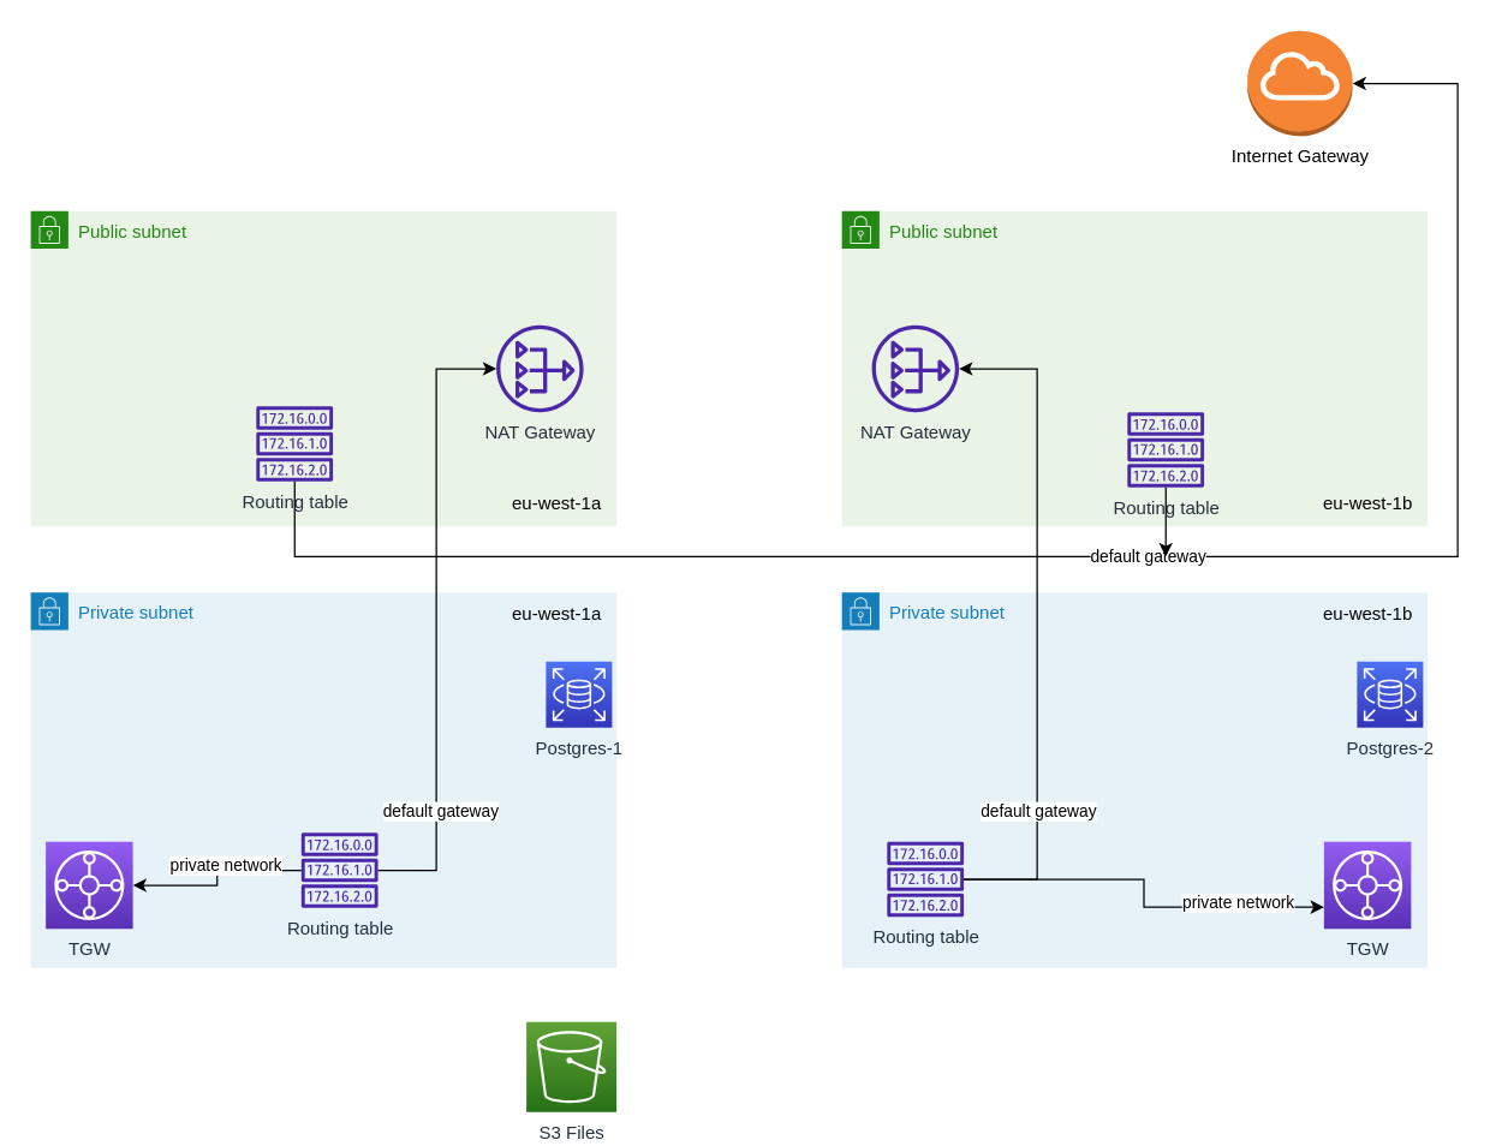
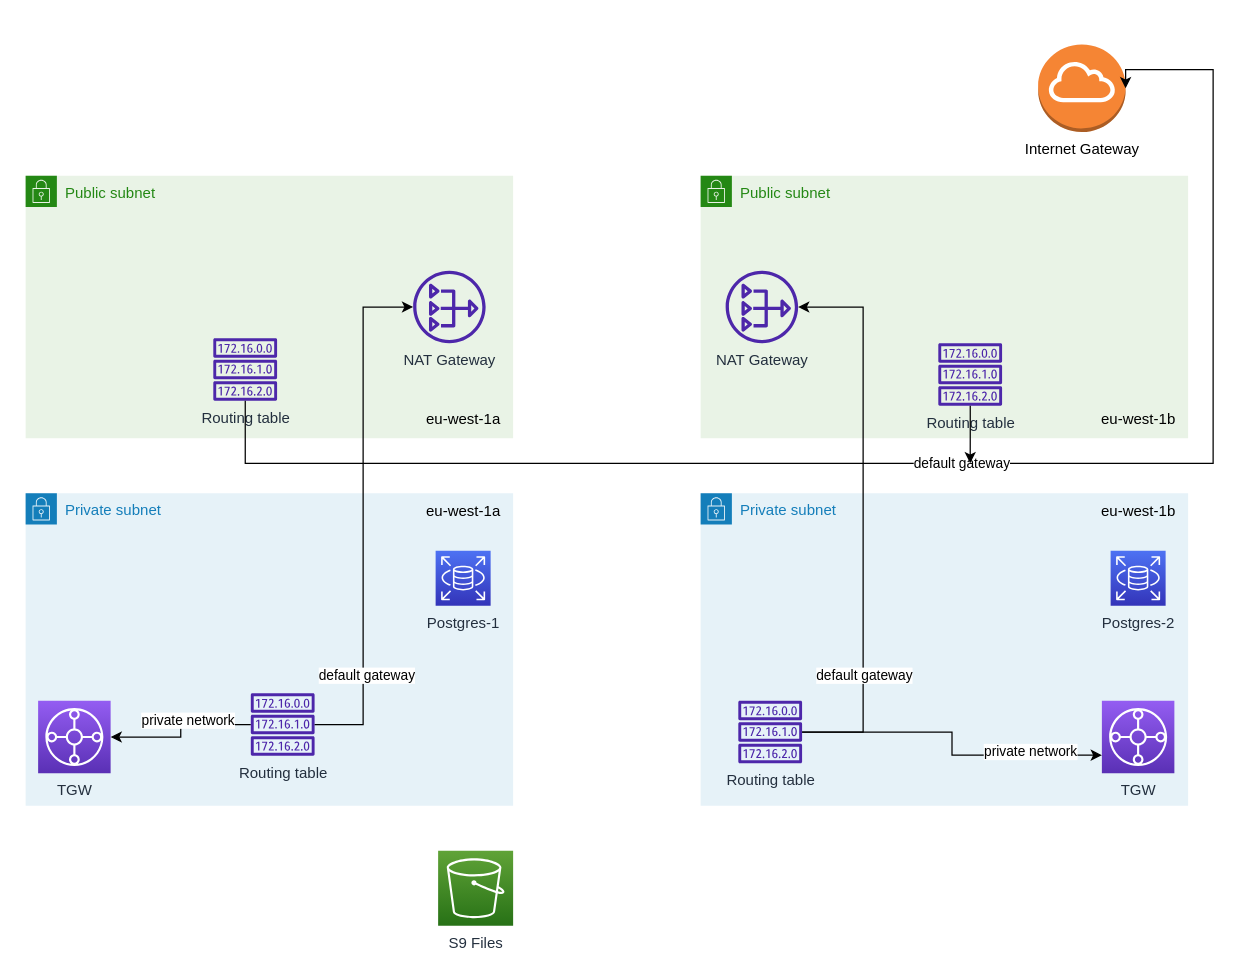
  <mxCell id="0" />
  <mxCell id="1" parent="0" />
  <mxCell id="2" value="Public subnet" style="points=[[0,0],[0.25,0],[0.5,0],[0.75,0],[1,0],[1,0.25],[1,0.5],[1,0.75],[1,1],[0.75,1],[0.5,1],[0.25,1],[0,1],[0,0.75],[0,0.5],[0,0.25]];outlineConnect=0;gradientColor=none;html=1;whiteSpace=wrap;fontSize=12;fontStyle=0;container=1;pointerEvents=0;collapsible=0;recursiveResize=0;shape=mxgraph.aws4.group;grIcon=mxgraph.aws4.group_security_group;grStroke=0;strokeColor=#248814;fillColor=#E9F3E6;verticalAlign=top;align=left;spacingLeft=30;fontColor=#248814;dashed=0;" parent="1" vertex="1"><mxGeometry x="560" y="140" width="390" height="210" as="geometry" /></mxCell>
  <mxCell id="3" value="eu-west-1b" style="text;html=1;align=center;verticalAlign=middle;resizable=0;points=[];autosize=1;strokeColor=none;fillColor=none;" parent="2" vertex="1"><mxGeometry x="310" y="180" width="80" height="30" as="geometry" /></mxCell>
  <mxCell id="4" value="NAT Gateway" style="sketch=0;outlineConnect=0;fontColor=#232F3E;gradientColor=none;fillColor=#4D27AA;strokeColor=none;dashed=0;verticalLabelPosition=bottom;verticalAlign=top;align=center;html=1;fontSize=12;fontStyle=0;aspect=fixed;pointerEvents=1;shape=mxgraph.aws4.nat_gateway;" parent="2" vertex="1"><mxGeometry x="20" y="76" width="58" height="58" as="geometry" /></mxCell>
  <mxCell id="5" value="Routing table" style="sketch=0;outlineConnect=0;fontColor=#232F3E;gradientColor=none;fillColor=#4D27AA;strokeColor=none;dashed=0;verticalLabelPosition=bottom;verticalAlign=top;align=center;html=1;fontSize=12;fontStyle=0;aspect=fixed;pointerEvents=1;shape=mxgraph.aws4.route_table;" parent="2" vertex="1"><mxGeometry x="190" y="134" width="51.32" height="50" as="geometry" /></mxCell>
  <mxCell id="6" value="Public subnet" style="points=[[0,0],[0.25,0],[0.5,0],[0.75,0],[1,0],[1,0.25],[1,0.5],[1,0.75],[1,1],[0.75,1],[0.5,1],[0.25,1],[0,1],[0,0.75],[0,0.5],[0,0.25]];outlineConnect=0;gradientColor=none;html=1;whiteSpace=wrap;fontSize=12;fontStyle=0;container=1;pointerEvents=0;collapsible=0;recursiveResize=0;shape=mxgraph.aws4.group;grIcon=mxgraph.aws4.group_security_group;grStroke=0;strokeColor=#248814;fillColor=#E9F3E6;verticalAlign=top;align=left;spacingLeft=30;fontColor=#248814;dashed=0;" parent="1" vertex="1"><mxGeometry x="20" y="140" width="390" height="210" as="geometry" /></mxCell>
  <mxCell id="7" value="eu-west-1a" style="text;html=1;align=center;verticalAlign=middle;resizable=0;points=[];autosize=1;strokeColor=none;fillColor=none;" parent="6" vertex="1"><mxGeometry x="310" y="180" width="80" height="30" as="geometry" /></mxCell>
  <mxCell id="8" value="NAT Gateway" style="sketch=0;outlineConnect=0;fontColor=#232F3E;gradientColor=none;fillColor=#4D27AA;strokeColor=none;dashed=0;verticalLabelPosition=bottom;verticalAlign=top;align=center;html=1;fontSize=12;fontStyle=0;aspect=fixed;pointerEvents=1;shape=mxgraph.aws4.nat_gateway;" parent="6" vertex="1"><mxGeometry x="310" y="76" width="58" height="58" as="geometry" /></mxCell>
  <mxCell id="9" value="Routing table" style="sketch=0;outlineConnect=0;fontColor=#232F3E;gradientColor=none;fillColor=#4D27AA;strokeColor=none;dashed=0;verticalLabelPosition=bottom;verticalAlign=top;align=center;html=1;fontSize=12;fontStyle=0;aspect=fixed;pointerEvents=1;shape=mxgraph.aws4.route_table;" parent="6" vertex="1"><mxGeometry x="150" y="130" width="51.32" height="50" as="geometry" /></mxCell>
  <mxCell id="10" value="Private subnet" style="points=[[0,0],[0.25,0],[0.5,0],[0.75,0],[1,0],[1,0.25],[1,0.5],[1,0.75],[1,1],[0.75,1],[0.5,1],[0.25,1],[0,1],[0,0.75],[0,0.5],[0,0.25]];outlineConnect=0;gradientColor=none;html=1;whiteSpace=wrap;fontSize=12;fontStyle=0;container=1;pointerEvents=0;collapsible=0;recursiveResize=0;shape=mxgraph.aws4.group;grIcon=mxgraph.aws4.group_security_group;grStroke=0;strokeColor=#147EBA;fillColor=#E6F2F8;verticalAlign=top;align=left;spacingLeft=30;fontColor=#147EBA;dashed=0;" parent="1" vertex="1"><mxGeometry x="20" y="394" width="390" height="250" as="geometry" /></mxCell>
  <mxCell id="11" value="eu-west-1a" style="text;html=1;align=center;verticalAlign=middle;resizable=0;points=[];autosize=1;strokeColor=none;fillColor=none;" parent="10" vertex="1"><mxGeometry x="310" width="80" height="30" as="geometry" /></mxCell>
  <mxCell id="12" value="TGW" style="sketch=0;points=[[0,0,0],[0.25,0,0],[0.5,0,0],[0.75,0,0],[1,0,0],[0,1,0],[0.25,1,0],[0.5,1,0],[0.75,1,0],[1,1,0],[0,0.25,0],[0,0.5,0],[0,0.75,0],[1,0.25,0],[1,0.5,0],[1,0.75,0]];outlineConnect=0;fontColor=#232F3E;gradientColor=#945DF2;gradientDirection=north;fillColor=#5A30B5;strokeColor=#ffffff;dashed=0;verticalLabelPosition=bottom;verticalAlign=top;align=center;html=1;fontSize=12;fontStyle=0;aspect=fixed;shape=mxgraph.aws4.resourceIcon;resIcon=mxgraph.aws4.transit_gateway;" parent="10" vertex="1"><mxGeometry x="10" y="166" width="58" height="58" as="geometry" /></mxCell>
  <mxCell id="13" style="edgeStyle=orthogonalEdgeStyle;rounded=0;orthogonalLoop=1;jettySize=auto;html=1;" parent="10" source="15" target="12" edge="1"><mxGeometry relative="1" as="geometry" /></mxCell>
  <mxCell id="14" value="private network" style="edgeLabel;html=1;align=center;verticalAlign=middle;resizable=0;points=[];" parent="13" vertex="1" connectable="0"><mxGeometry x="0.318" y="-1" relative="1" as="geometry"><mxPoint x="19" y="-13" as="offset" /></mxGeometry></mxCell>
  <mxCell id="15" value="Routing table" style="sketch=0;outlineConnect=0;fontColor=#232F3E;gradientColor=none;fillColor=#4D27AA;strokeColor=none;dashed=0;verticalLabelPosition=bottom;verticalAlign=top;align=center;html=1;fontSize=12;fontStyle=0;aspect=fixed;pointerEvents=1;shape=mxgraph.aws4.route_table;" parent="10" vertex="1"><mxGeometry x="180" y="160" width="51.32" height="50" as="geometry" /></mxCell>
- <mxCell id="16" value="Postgres-1" style="sketch=0;points=[[0,0,0],[0.25,0,0],[0.5,0,0],[0.75,0,0],[1,0,0],[0,1,0],[0.25,1,0],[0.5,1,0],[0.75,1,0],[1,1,0],[0,0.25,0],[0,0.5,0],[0,0.75,0],[1,0.25,0],[1,0.5,0],[1,0.75,0]];outlineConnect=0;fontColor=#232F3E;gradientColor=#4D72F3;gradientDirection=north;fillColor=#3334B9;strokeColor=#ffffff;dashed=0;verticalLabelPosition=bottom;verticalAlign=top;align=center;html=1;fontSize=12;fontStyle=0;aspect=fixed;shape=mxgraph.aws4.resourceIcon;resIcon=mxgraph.aws4.rds;" parent="10" vertex="1"><mxGeometry x="343" y="46" width="44" height="44" as="geometry" /></mxCell>
+ <mxCell id="16" value="Postgres-1" style="sketch=0;points=[[0,0,0],[0.25,0,0],[0.5,0,0],[0.75,0,0],[1,0,0],[0,1,0],[0.25,1,0],[0.5,1,0],[0.75,1,0],[1,1,0],[0,0.25,0],[0,0.5,0],[0,0.75,0],[1,0.25,0],[1,0.5,0],[1,0.75,0]];outlineConnect=0;fontColor=#232F3E;gradientColor=#4D72F3;gradientDirection=north;fillColor=#3334B9;strokeColor=#ffffff;dashed=0;verticalLabelPosition=bottom;verticalAlign=top;align=center;html=1;fontSize=12;fontStyle=0;aspect=fixed;shape=mxgraph.aws4.resourceIcon;resIcon=mxgraph.aws4.rds;" parent="10" vertex="1"><mxGeometry x="328" y="46" width="44" height="44" as="geometry" /></mxCell>
  <mxCell id="17" value="Private subnet" style="points=[[0,0],[0.25,0],[0.5,0],[0.75,0],[1,0],[1,0.25],[1,0.5],[1,0.75],[1,1],[0.75,1],[0.5,1],[0.25,1],[0,1],[0,0.75],[0,0.5],[0,0.25]];outlineConnect=0;gradientColor=none;html=1;whiteSpace=wrap;fontSize=12;fontStyle=0;container=1;pointerEvents=0;collapsible=0;recursiveResize=0;shape=mxgraph.aws4.group;grIcon=mxgraph.aws4.group_security_group;grStroke=0;strokeColor=#147EBA;fillColor=#E6F2F8;verticalAlign=top;align=left;spacingLeft=30;fontColor=#147EBA;dashed=0;" parent="1" vertex="1"><mxGeometry x="560" y="394" width="390" height="250" as="geometry" /></mxCell>
  <mxCell id="18" value="eu-west-1b" style="text;html=1;align=center;verticalAlign=middle;resizable=0;points=[];autosize=1;strokeColor=none;fillColor=none;" parent="17" vertex="1"><mxGeometry x="310" width="80" height="30" as="geometry" /></mxCell>
  <mxCell id="19" value="TGW" style="sketch=0;points=[[0,0,0],[0.25,0,0],[0.5,0,0],[0.75,0,0],[1,0,0],[0,1,0],[0.25,1,0],[0.5,1,0],[0.75,1,0],[1,1,0],[0,0.25,0],[0,0.5,0],[0,0.75,0],[1,0.25,0],[1,0.5,0],[1,0.75,0]];outlineConnect=0;fontColor=#232F3E;gradientColor=#945DF2;gradientDirection=north;fillColor=#5A30B5;strokeColor=#ffffff;dashed=0;verticalLabelPosition=bottom;verticalAlign=top;align=center;html=1;fontSize=12;fontStyle=0;aspect=fixed;shape=mxgraph.aws4.resourceIcon;resIcon=mxgraph.aws4.transit_gateway;" parent="17" vertex="1"><mxGeometry x="321" y="166" width="58" height="58" as="geometry" /></mxCell>
  <mxCell id="20" style="edgeStyle=orthogonalEdgeStyle;rounded=0;orthogonalLoop=1;jettySize=auto;html=1;entryX=0;entryY=0.75;entryDx=0;entryDy=0;entryPerimeter=0;" parent="17" source="22" target="19" edge="1"><mxGeometry relative="1" as="geometry" /></mxCell>
  <mxCell id="21" value="private network" style="edgeLabel;html=1;align=center;verticalAlign=middle;resizable=0;points=[];" parent="20" vertex="1" connectable="0"><mxGeometry x="0.409" relative="1" as="geometry"><mxPoint x="19" y="-3" as="offset" /></mxGeometry></mxCell>
  <mxCell id="22" value="Routing table" style="sketch=0;outlineConnect=0;fontColor=#232F3E;gradientColor=none;fillColor=#4D27AA;strokeColor=none;dashed=0;verticalLabelPosition=bottom;verticalAlign=top;align=center;html=1;fontSize=12;fontStyle=0;aspect=fixed;pointerEvents=1;shape=mxgraph.aws4.route_table;" parent="17" vertex="1"><mxGeometry x="30" y="166" width="51.32" height="50" as="geometry" /></mxCell>
- <mxCell id="23" value="Postgres-2" style="sketch=0;points=[[0,0,0],[0.25,0,0],[0.5,0,0],[0.75,0,0],[1,0,0],[0,1,0],[0.25,1,0],[0.5,1,0],[0.75,1,0],[1,1,0],[0,0.25,0],[0,0.5,0],[0,0.75,0],[1,0.25,0],[1,0.5,0],[1,0.75,0]];outlineConnect=0;fontColor=#232F3E;gradientColor=#4D72F3;gradientDirection=north;fillColor=#3334B9;strokeColor=#ffffff;dashed=0;verticalLabelPosition=bottom;verticalAlign=top;align=center;html=1;fontSize=12;fontStyle=0;aspect=fixed;shape=mxgraph.aws4.resourceIcon;resIcon=mxgraph.aws4.rds;" parent="17" vertex="1"><mxGeometry x="343" y="46" width="44" height="44" as="geometry" /></mxCell>
- <mxCell id="24" value="Internet Gateway" style="outlineConnect=0;dashed=0;verticalLabelPosition=bottom;verticalAlign=top;align=center;html=1;shape=mxgraph.aws3.internet_gateway;fillColor=#F58534;gradientColor=none;" parent="1" vertex="1"><mxGeometry x="830" y="20" width="70" height="70" as="geometry" /></mxCell>
+ <mxCell id="23" value="Postgres-2" style="sketch=0;points=[[0,0,0],[0.25,0,0],[0.5,0,0],[0.75,0,0],[1,0,0],[0,1,0],[0.25,1,0],[0.5,1,0],[0.75,1,0],[1,1,0],[0,0.25,0],[0,0.5,0],[0,0.75,0],[1,0.25,0],[1,0.5,0],[1,0.75,0]];outlineConnect=0;fontColor=#232F3E;gradientColor=#4D72F3;gradientDirection=north;fillColor=#3334B9;strokeColor=#ffffff;dashed=0;verticalLabelPosition=bottom;verticalAlign=top;align=center;html=1;fontSize=12;fontStyle=0;aspect=fixed;shape=mxgraph.aws4.resourceIcon;resIcon=mxgraph.aws4.rds;" parent="17" vertex="1"><mxGeometry x="328" y="46" width="44" height="44" as="geometry" /></mxCell>
+ <mxCell id="24" value="Internet Gateway" style="outlineConnect=0;dashed=0;verticalLabelPosition=bottom;verticalAlign=top;align=center;html=1;shape=mxgraph.aws3.internet_gateway;fillColor=#F58534;gradientColor=none;" parent="1" vertex="1"><mxGeometry x="830" y="35" width="70" height="70" as="geometry" /></mxCell>
  <mxCell id="25" style="edgeStyle=orthogonalEdgeStyle;rounded=0;orthogonalLoop=1;jettySize=auto;html=1;entryX=1;entryY=0.5;entryDx=0;entryDy=0;entryPerimeter=0;" parent="1" source="9" target="24" edge="1"><mxGeometry relative="1" as="geometry"><Array as="points"><mxPoint x="196" y="370" /><mxPoint x="970" y="370" /><mxPoint x="970" y="55" /></Array></mxGeometry></mxCell>
  <mxCell id="26" value="default gateway" style="edgeLabel;html=1;align=center;verticalAlign=middle;resizable=0;points=[];" parent="25" vertex="1" connectable="0"><mxGeometry x="-0.401" y="1" relative="1" as="geometry"><mxPoint x="256" as="offset" /></mxGeometry></mxCell>
  <mxCell id="27" style="edgeStyle=orthogonalEdgeStyle;rounded=0;orthogonalLoop=1;jettySize=auto;html=1;" parent="1" source="5" edge="1"><mxGeometry relative="1" as="geometry"><mxPoint x="775.66" y="370" as="targetPoint" /></mxGeometry></mxCell>
  <mxCell id="28" style="edgeStyle=orthogonalEdgeStyle;rounded=0;orthogonalLoop=1;jettySize=auto;html=1;" parent="1" source="15" target="8" edge="1"><mxGeometry relative="1" as="geometry"><Array as="points"><mxPoint x="290" y="579" /><mxPoint x="290" y="245" /></Array></mxGeometry></mxCell>
  <mxCell id="29" value="default gateway" style="edgeLabel;html=1;align=center;verticalAlign=middle;resizable=0;points=[];" parent="28" vertex="1" connectable="0"><mxGeometry x="-0.202" y="-2" relative="1" as="geometry"><mxPoint y="87" as="offset" /></mxGeometry></mxCell>
  <mxCell id="30" style="edgeStyle=orthogonalEdgeStyle;rounded=0;orthogonalLoop=1;jettySize=auto;html=1;" parent="1" source="22" target="4" edge="1"><mxGeometry relative="1" as="geometry"><Array as="points"><mxPoint x="690" y="585" /><mxPoint x="690" y="245" /></Array></mxGeometry></mxCell>
  <mxCell id="31" value="default gateway" style="edgeLabel;html=1;align=center;verticalAlign=middle;resizable=0;points=[];" parent="30" vertex="1" connectable="0"><mxGeometry x="-0.288" y="-2" relative="1" as="geometry"><mxPoint x="-2" y="63" as="offset" /></mxGeometry></mxCell>
- <mxCell id="32" value="S3 Files" style="sketch=0;points=[[0,0,0],[0.25,0,0],[0.5,0,0],[0.75,0,0],[1,0,0],[0,1,0],[0.25,1,0],[0.5,1,0],[0.75,1,0],[1,1,0],[0,0.25,0],[0,0.5,0],[0,0.75,0],[1,0.25,0],[1,0.5,0],[1,0.75,0]];outlineConnect=0;fontColor=#232F3E;gradientColor=#60A337;gradientDirection=north;fillColor=#277116;strokeColor=#ffffff;dashed=0;verticalLabelPosition=bottom;verticalAlign=top;align=center;html=1;fontSize=12;fontStyle=0;aspect=fixed;shape=mxgraph.aws4.resourceIcon;resIcon=mxgraph.aws4.s3;" parent="1" vertex="1"><mxGeometry x="350" y="680" width="60" height="60" as="geometry" /></mxCell>
+ <mxCell id="32" value="S9 Files" style="sketch=0;points=[[0,0,0],[0.25,0,0],[0.5,0,0],[0.75,0,0],[1,0,0],[0,1,0],[0.25,1,0],[0.5,1,0],[0.75,1,0],[1,1,0],[0,0.25,0],[0,0.5,0],[0,0.75,0],[1,0.25,0],[1,0.5,0],[1,0.75,0]];outlineConnect=0;fontColor=#232F3E;gradientColor=#60A337;gradientDirection=north;fillColor=#277116;strokeColor=#ffffff;dashed=0;verticalLabelPosition=bottom;verticalAlign=top;align=center;html=1;fontSize=12;fontStyle=0;aspect=fixed;shape=mxgraph.aws4.resourceIcon;resIcon=mxgraph.aws4.s3;" parent="1" vertex="1"><mxGeometry x="350" y="680" width="60" height="60" as="geometry" /></mxCell>
